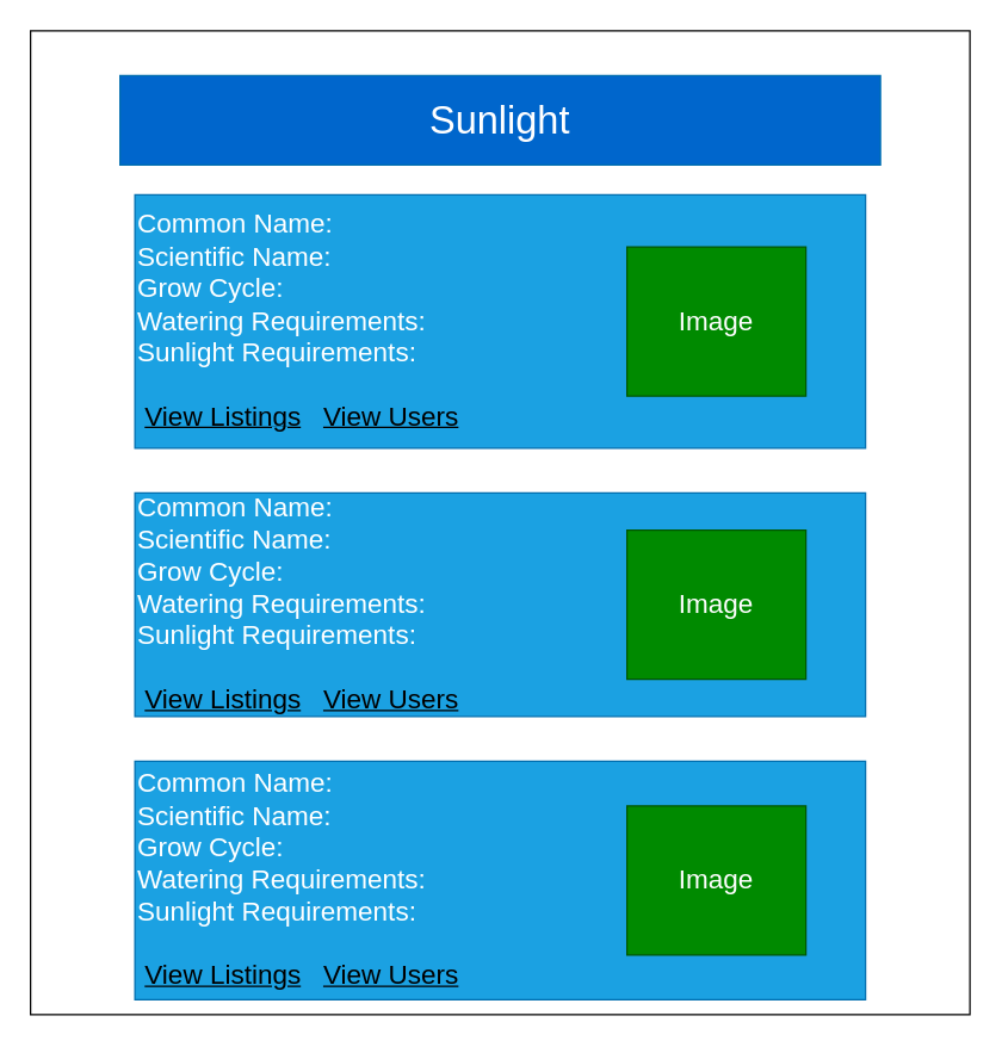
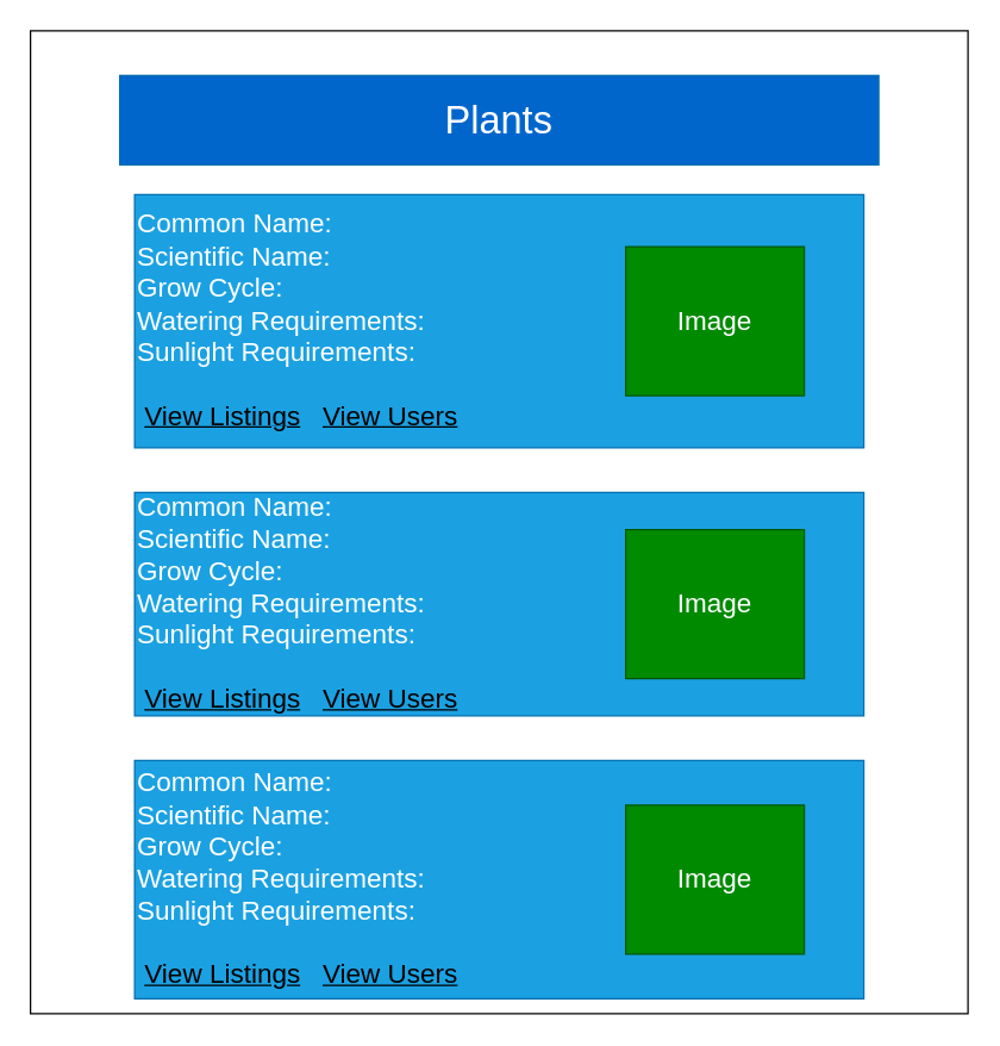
  <mxCell id="0" />
  <mxCell id="1" parent="0" />
  <mxCell id="2" value="" style="whiteSpace=wrap;html=1;" vertex="1" parent="1"><mxGeometry x="20" y="20" width="630" height="660" as="geometry" /></mxCell>
- <mxCell id="3" value="&lt;font style=&quot;font-size: 26px;&quot;&gt;Sunlight&lt;/font&gt;" style="whiteSpace=wrap;html=1;fillColor=#0066CC;fontColor=#ffffff;strokeColor=#006EAF;" vertex="1" parent="1"><mxGeometry x="80" y="50" width="510" height="60" as="geometry" /></mxCell>
+ <mxCell id="3" value="&lt;font style=&quot;font-size: 26px;&quot;&gt;Plants&lt;/font&gt;" style="whiteSpace=wrap;html=1;fillColor=#0066CC;fontColor=#ffffff;strokeColor=#006EAF;" vertex="1" parent="1"><mxGeometry x="80" y="50" width="510" height="60" as="geometry" /></mxCell>
  <mxCell id="4" value="Common Name:&amp;nbsp;&lt;br&gt;Scientific Name:&lt;br&gt;Grow Cycle:&lt;br&gt;Watering Requirements:&lt;br&gt;Sunlight Requirements:&lt;br&gt;&lt;br style=&quot;font-size: 16px;&quot;&gt;&amp;nbsp;&lt;font color=&quot;#000000&quot;&gt;&lt;u&gt;View Listings&lt;/u&gt;&lt;/font&gt;&amp;nbsp; &amp;nbsp;&lt;font color=&quot;#000000&quot;&gt;&lt;u&gt;View Users&lt;/u&gt;&amp;nbsp;&lt;/font&gt; &amp;nbsp; &amp;nbsp; &amp;nbsp; &amp;nbsp;&amp;nbsp;" style="whiteSpace=wrap;html=1;fontSize=18;fillColor=#1ba1e2;fontColor=#ffffff;strokeColor=#006EAF;align=left;" vertex="1" parent="1"><mxGeometry x="90" y="130" width="490" height="170" as="geometry" /></mxCell>
  <mxCell id="5" value="Image" style="whiteSpace=wrap;html=1;fontSize=18;fillColor=#008a00;fontColor=#ffffff;strokeColor=#005700;" vertex="1" parent="1"><mxGeometry x="420" y="165" width="120" height="100" as="geometry" /></mxCell>
  <mxCell id="6" value="Common Name:&amp;nbsp;&lt;br&gt;Scientific Name:&lt;br&gt;Grow Cycle:&lt;br&gt;Watering Requirements:&lt;br&gt;Sunlight Requirements:&lt;br&gt;&lt;br style=&quot;font-size: 16px;&quot;&gt;&amp;nbsp;&lt;font color=&quot;#000000&quot;&gt;&lt;u&gt;View Listings&lt;/u&gt;&lt;/font&gt;&amp;nbsp; &amp;nbsp;&lt;font color=&quot;#000000&quot;&gt;&lt;u&gt;View Users&lt;/u&gt;&amp;nbsp;&lt;/font&gt; &amp;nbsp; &amp;nbsp; &amp;nbsp; &amp;nbsp;&amp;nbsp;" style="whiteSpace=wrap;html=1;fontSize=18;fillColor=#1ba1e2;fontColor=#ffffff;strokeColor=#006EAF;align=left;" vertex="1" parent="1"><mxGeometry x="90" y="330" width="490" height="150" as="geometry" /></mxCell>
  <mxCell id="7" value="Image" style="whiteSpace=wrap;html=1;fontSize=18;fillColor=#008a00;fontColor=#ffffff;strokeColor=#005700;" vertex="1" parent="1"><mxGeometry x="420" y="355" width="120" height="100" as="geometry" /></mxCell>
  <mxCell id="8" value="Common Name:&amp;nbsp;&lt;br&gt;Scientific Name:&lt;br&gt;Grow Cycle:&lt;br&gt;Watering Requirements:&lt;br&gt;Sunlight Requirements:&lt;br&gt;&lt;br style=&quot;font-size: 16px;&quot;&gt;&amp;nbsp;&lt;font color=&quot;#000000&quot;&gt;&lt;u&gt;View Listings&lt;/u&gt;&lt;/font&gt;&amp;nbsp; &amp;nbsp;&lt;font color=&quot;#000000&quot;&gt;&lt;u&gt;View Users&lt;/u&gt;&amp;nbsp;&lt;/font&gt; &amp;nbsp; &amp;nbsp; &amp;nbsp; &amp;nbsp;&amp;nbsp;" style="whiteSpace=wrap;html=1;fontSize=18;fillColor=#1ba1e2;fontColor=#ffffff;strokeColor=#006EAF;align=left;" vertex="1" parent="1"><mxGeometry x="90" y="510" width="490" height="160" as="geometry" /></mxCell>
  <mxCell id="9" value="Image" style="whiteSpace=wrap;html=1;fontSize=18;fillColor=#008a00;fontColor=#ffffff;strokeColor=#005700;" vertex="1" parent="1"><mxGeometry x="420" y="540" width="120" height="100" as="geometry" /></mxCell>
